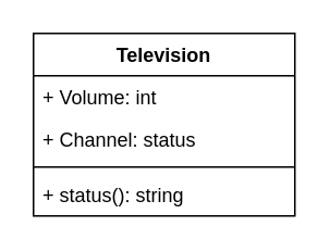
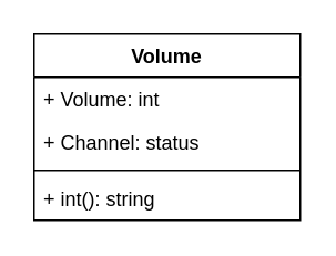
  <mxCell id="0" />
  <mxCell id="1" parent="0" />
- <mxCell id="2" value="Television" style="swimlane;fontStyle=1;align=center;verticalAlign=top;childLayout=stackLayout;horizontal=1;startSize=26;horizontalStack=0;resizeParent=1;resizeParentMax=0;resizeLast=0;collapsible=1;marginBottom=0;" vertex="1" parent="1"><mxGeometry x="20" y="20" width="160" height="112" as="geometry" /></mxCell>
+ <mxCell id="2" value="Volume" style="swimlane;fontStyle=1;align=center;verticalAlign=top;childLayout=stackLayout;horizontal=1;startSize=26;horizontalStack=0;resizeParent=1;resizeParentMax=0;resizeLast=0;collapsible=1;marginBottom=0;" vertex="1" parent="1"><mxGeometry x="20" y="20" width="160" height="112" as="geometry" /></mxCell>
  <mxCell id="3" value="+ Volume: int" style="text;strokeColor=none;fillColor=none;align=left;verticalAlign=top;spacingLeft=4;spacingRight=4;overflow=hidden;rotatable=0;points=[[0,0.5],[1,0.5]];portConstraint=eastwest;" vertex="1" parent="2"><mxGeometry y="26" width="160" height="26" as="geometry" /></mxCell>
  <mxCell id="4" value="+ Channel: status" style="text;strokeColor=none;fillColor=none;align=left;verticalAlign=top;spacingLeft=4;spacingRight=4;overflow=hidden;rotatable=0;points=[[0,0.5],[1,0.5]];portConstraint=eastwest;" vertex="1" parent="2"><mxGeometry y="52" width="160" height="26" as="geometry" /></mxCell>
  <mxCell id="5" value="" style="line;strokeWidth=1;fillColor=none;align=left;verticalAlign=middle;spacingTop=-1;spacingLeft=3;spacingRight=3;rotatable=0;labelPosition=right;points=[];portConstraint=eastwest;strokeColor=inherit;" vertex="1" parent="2"><mxGeometry y="78" width="160" height="8" as="geometry" /></mxCell>
- <mxCell id="6" value="+ status(): string" style="text;strokeColor=none;fillColor=none;align=left;verticalAlign=top;spacingLeft=4;spacingRight=4;overflow=hidden;rotatable=0;points=[[0,0.5],[1,0.5]];portConstraint=eastwest;" vertex="1" parent="2"><mxGeometry y="86" width="160" height="26" as="geometry" /></mxCell>
+ <mxCell id="6" value="+ int(): string" style="text;strokeColor=none;fillColor=none;align=left;verticalAlign=top;spacingLeft=4;spacingRight=4;overflow=hidden;rotatable=0;points=[[0,0.5],[1,0.5]];portConstraint=eastwest;" vertex="1" parent="2"><mxGeometry y="86" width="160" height="26" as="geometry" /></mxCell>
